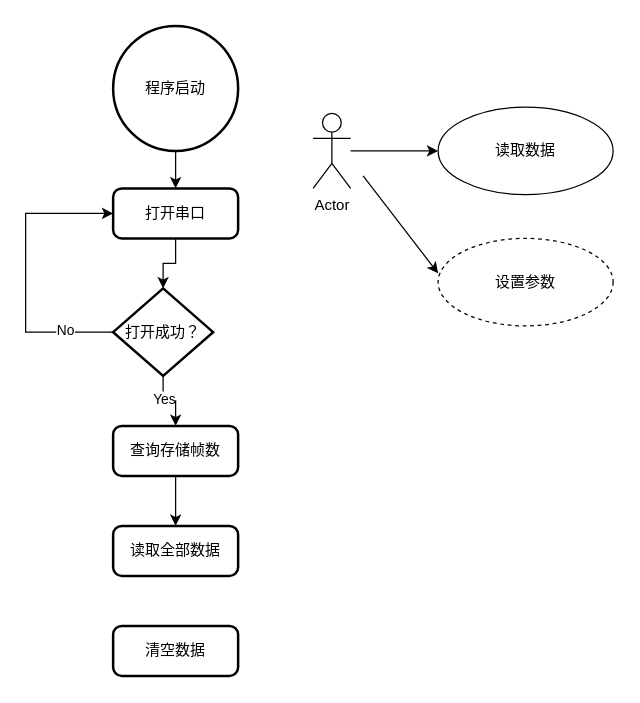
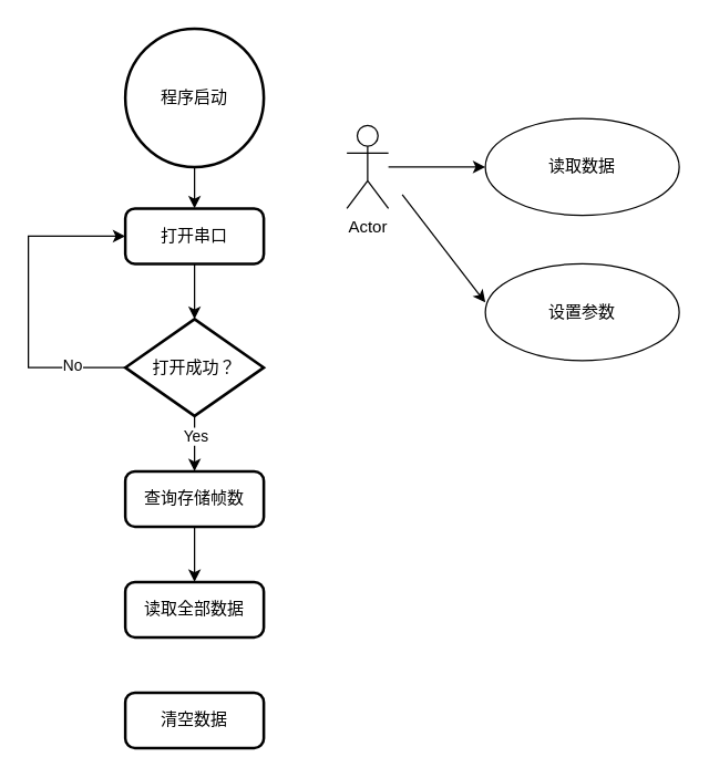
  <mxCell id="0" />
  <mxCell id="1" parent="0" />
  <mxCell id="2" value="" style="edgeStyle=orthogonalEdgeStyle;rounded=0;orthogonalLoop=1;jettySize=auto;html=1;" edge="1" parent="1" source="3" target="5"><mxGeometry relative="1" as="geometry" /></mxCell>
  <mxCell id="3" value="程序启动" style="strokeWidth=2;html=1;shape=mxgraph.flowchart.start_2;whiteSpace=wrap;" vertex="1" parent="1"><mxGeometry x="90" y="20" width="100" height="100" as="geometry" /></mxCell>
  <mxCell id="4" value="" style="edgeStyle=orthogonalEdgeStyle;rounded=0;orthogonalLoop=1;jettySize=auto;html=1;" edge="1" parent="1" source="5" target="10"><mxGeometry relative="1" as="geometry" /></mxCell>
  <mxCell id="5" value="打开串口" style="rounded=1;whiteSpace=wrap;html=1;absoluteArcSize=1;arcSize=14;strokeWidth=2;" vertex="1" parent="1"><mxGeometry x="90" y="150" width="100" height="40" as="geometry" /></mxCell>
  <mxCell id="6" style="edgeStyle=orthogonalEdgeStyle;rounded=0;orthogonalLoop=1;jettySize=auto;html=1;entryX=0;entryY=0.5;entryDx=0;entryDy=0;" edge="1" parent="1" source="10" target="5"><mxGeometry relative="1" as="geometry"><Array as="points"><mxPoint x="20" y="265" /><mxPoint x="20" y="170" /></Array></mxGeometry></mxCell>
  <mxCell id="7" value="No" style="edgeLabel;html=1;align=center;verticalAlign=middle;resizable=0;points=[];" vertex="1" connectable="0" parent="6"><mxGeometry x="-0.668" y="-2" relative="1" as="geometry"><mxPoint as="offset" /></mxGeometry></mxCell>
  <mxCell id="8" value="" style="edgeStyle=orthogonalEdgeStyle;rounded=0;orthogonalLoop=1;jettySize=auto;html=1;" edge="1" parent="1" source="10" target="12"><mxGeometry relative="1" as="geometry" /></mxCell>
  <mxCell id="9" value="Yes" style="edgeLabel;html=1;align=center;verticalAlign=middle;resizable=0;points=[];" vertex="1" connectable="0" parent="8"><mxGeometry x="-0.3" relative="1" as="geometry"><mxPoint as="offset" /></mxGeometry></mxCell>
- <mxCell id="10" value="打开成功？" style="strokeWidth=2;html=1;shape=mxgraph.flowchart.decision;whiteSpace=wrap;" vertex="1" parent="1"><mxGeometry x="90" y="230" width="80" height="70" as="geometry" /></mxCell>
+ <mxCell id="10" value="打开成功？" style="strokeWidth=2;html=1;shape=mxgraph.flowchart.decision;whiteSpace=wrap;" vertex="1" parent="1"><mxGeometry x="90" y="230" width="100" height="70" as="geometry" /></mxCell>
  <mxCell id="11" value="" style="edgeStyle=orthogonalEdgeStyle;rounded=0;orthogonalLoop=1;jettySize=auto;html=1;" edge="1" parent="1" source="12" target="13"><mxGeometry relative="1" as="geometry" /></mxCell>
  <mxCell id="12" value="查询存储帧数" style="rounded=1;whiteSpace=wrap;html=1;absoluteArcSize=1;arcSize=14;strokeWidth=2;" vertex="1" parent="1"><mxGeometry x="90" y="340" width="100" height="40" as="geometry" /></mxCell>
  <mxCell id="13" value="读取全部数据" style="rounded=1;whiteSpace=wrap;html=1;absoluteArcSize=1;arcSize=14;strokeWidth=2;" vertex="1" parent="1"><mxGeometry x="90" y="420" width="100" height="40" as="geometry" /></mxCell>
  <mxCell id="14" value="清空数据" style="rounded=1;whiteSpace=wrap;html=1;absoluteArcSize=1;arcSize=14;strokeWidth=2;" vertex="1" parent="1"><mxGeometry x="90" y="500" width="100" height="40" as="geometry" /></mxCell>
  <mxCell id="15" value="" style="edgeStyle=orthogonalEdgeStyle;rounded=0;orthogonalLoop=1;jettySize=auto;html=1;" edge="1" parent="1" source="16"><mxGeometry relative="1" as="geometry"><mxPoint x="350" y="120" as="targetPoint" /></mxGeometry></mxCell>
  <mxCell id="16" value="Actor" style="shape=umlActor;verticalLabelPosition=bottom;verticalAlign=top;html=1;" vertex="1" parent="1"><mxGeometry x="250" y="90" width="30" height="60" as="geometry" /></mxCell>
  <mxCell id="17" value="读取数据" style="ellipse;whiteSpace=wrap;html=1;" vertex="1" parent="1"><mxGeometry x="350" y="85" width="140" height="70" as="geometry" /></mxCell>
- <mxCell id="18" value="设置参数" style="ellipse;whiteSpace=wrap;html=1;dashed=1;" vertex="1" parent="1"><mxGeometry x="350" y="190" width="140" height="70" as="geometry" /></mxCell>
+ <mxCell id="18" value="设置参数" style="ellipse;whiteSpace=wrap;html=1;" vertex="1" parent="1"><mxGeometry x="350" y="190" width="140" height="70" as="geometry" /></mxCell>
  <mxCell id="19" value="" style="endArrow=classic;html=1;rounded=0;entryX=0;entryY=0.4;entryDx=0;entryDy=0;entryPerimeter=0;" edge="1" parent="1" target="18"><mxGeometry width="50" height="50" relative="1" as="geometry"><mxPoint x="290" y="140" as="sourcePoint" /><mxPoint x="340" y="250" as="targetPoint" /></mxGeometry></mxCell>
